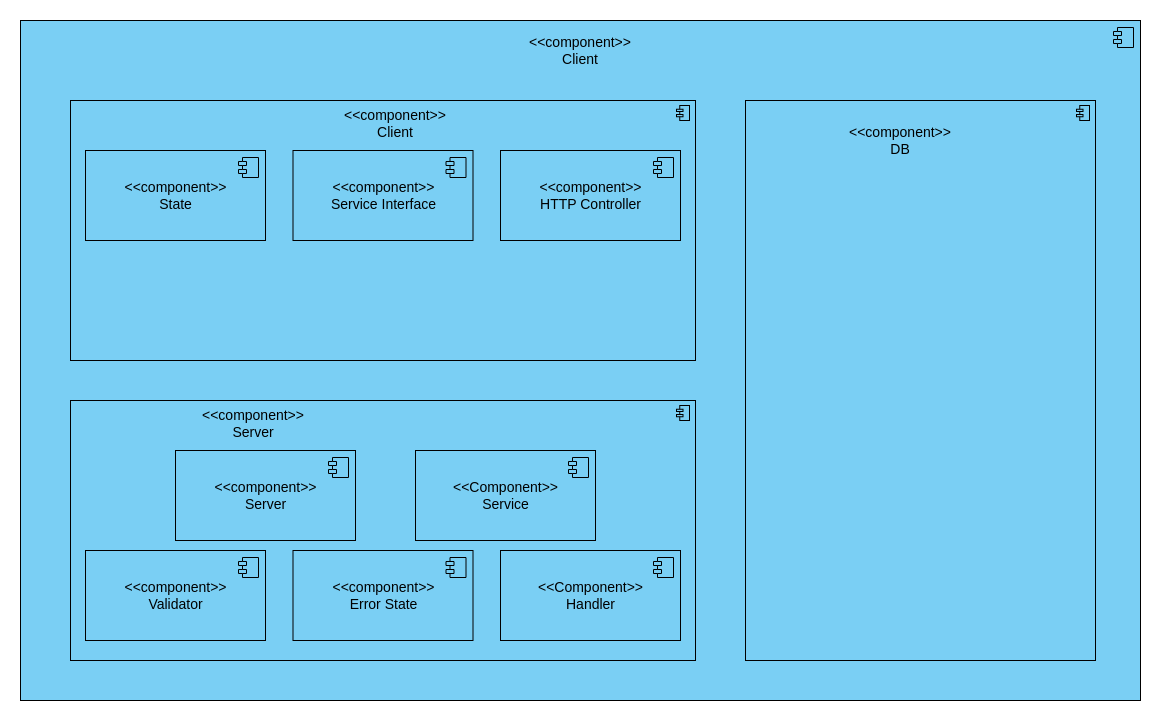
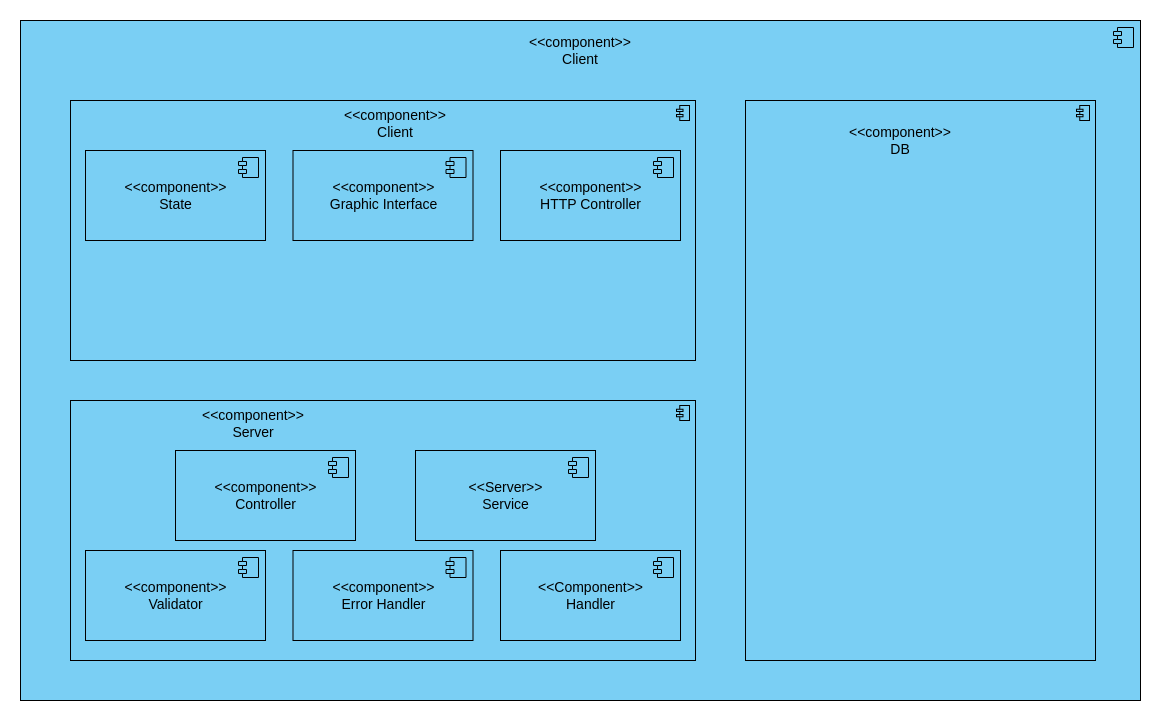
  <mxCell id="0" />
  <mxCell id="1" parent="0" />
  <mxCell id="2" value="" style="html=1;dropTarget=0;fillColor=#7acff4;" vertex="1" parent="1"><mxGeometry x="20" y="20" width="1120" height="680" as="geometry" /></mxCell>
  <mxCell id="3" value="" style="shape=module;jettyWidth=8;jettyHeight=4;fillColor=#7acff4;" vertex="1" parent="2"><mxGeometry x="1" width="20" height="20" relative="1" as="geometry"><mxPoint x="-27" y="7" as="offset" /></mxGeometry></mxCell>
  <mxCell id="4" value="&lt;div style=&quot;font-size: 14px;&quot;&gt;&lt;font style=&quot;font-size: 14px;&quot;&gt;&amp;lt;&amp;lt;component&amp;gt;&amp;gt;&lt;/font&gt;&lt;/div&gt;&lt;div style=&quot;font-size: 14px;&quot;&gt;&lt;font style=&quot;font-size: 14px;&quot;&gt;Client&lt;font style=&quot;font-size: 14px;&quot;&gt;&lt;br&gt;&lt;/font&gt;&lt;/font&gt;&lt;/div&gt;" style="text;html=1;strokeColor=none;fillColor=none;align=center;verticalAlign=middle;whiteSpace=wrap;rounded=0;" vertex="1" parent="1"><mxGeometry x="510" y="30" width="140" height="40" as="geometry" /></mxCell>
  <mxCell id="5" value="" style="html=1;outlineConnect=0;whiteSpace=wrap;fillColor=#7acff4;shape=mxgraph.archimate3.application;appType=comp;archiType=square;fontSize=14;" vertex="1" parent="1"><mxGeometry x="70" y="100" width="625" height="260" as="geometry" /></mxCell>
  <mxCell id="6" value="" style="html=1;outlineConnect=0;whiteSpace=wrap;fillColor=#7acff4;shape=mxgraph.archimate3.application;appType=comp;archiType=square;fontSize=14;" vertex="1" parent="1"><mxGeometry x="745" y="100" width="350" height="560" as="geometry" /></mxCell>
  <mxCell id="7" value="&lt;div style=&quot;font-size: 14px;&quot;&gt;&lt;font style=&quot;font-size: 14px;&quot;&gt;&amp;lt;&amp;lt;component&amp;gt;&amp;gt;&lt;/font&gt;&lt;/div&gt;&lt;div style=&quot;font-size: 14px;&quot;&gt;&lt;font style=&quot;font-size: 14px;&quot;&gt;DB&lt;font style=&quot;font-size: 14px;&quot;&gt;&lt;br&gt;&lt;/font&gt;&lt;/font&gt;&lt;/div&gt;" style="text;html=1;strokeColor=none;fillColor=none;align=center;verticalAlign=middle;whiteSpace=wrap;rounded=0;" vertex="1" parent="1"><mxGeometry x="830" y="120" width="140" height="40" as="geometry" /></mxCell>
  <mxCell id="8" value="&lt;div style=&quot;font-size: 14px;&quot;&gt;&lt;font style=&quot;font-size: 14px;&quot;&gt;&amp;lt;&amp;lt;component&amp;gt;&amp;gt;&lt;/font&gt;&lt;/div&gt;&lt;div style=&quot;font-size: 14px;&quot;&gt;&lt;font style=&quot;font-size: 14px;&quot;&gt;Client&lt;font style=&quot;font-size: 14px;&quot;&gt;&lt;br&gt;&lt;/font&gt;&lt;/font&gt;&lt;/div&gt;" style="text;html=1;strokeColor=none;fillColor=none;align=center;verticalAlign=middle;whiteSpace=wrap;rounded=0;" vertex="1" parent="1"><mxGeometry x="325" y="103" width="140" height="40" as="geometry" /></mxCell>
  <mxCell id="9" value="" style="html=1;outlineConnect=0;whiteSpace=wrap;fillColor=#7acff4;shape=mxgraph.archimate3.application;appType=comp;archiType=square;fontSize=14;" vertex="1" parent="1"><mxGeometry x="70" y="400" width="625" height="260" as="geometry" /></mxCell>
  <mxCell id="10" value="&lt;div style=&quot;font-size: 14px;&quot;&gt;&lt;font style=&quot;font-size: 14px;&quot;&gt;&amp;lt;&amp;lt;component&amp;gt;&amp;gt;&lt;/font&gt;&lt;/div&gt;&lt;div style=&quot;font-size: 14px;&quot;&gt;&lt;font style=&quot;font-size: 14px;&quot;&gt;Server&lt;font style=&quot;font-size: 14px;&quot;&gt;&lt;br&gt;&lt;/font&gt;&lt;/font&gt;&lt;/div&gt;" style="text;html=1;strokeColor=none;fillColor=none;align=center;verticalAlign=middle;whiteSpace=wrap;rounded=0;" vertex="1" parent="1"><mxGeometry x="182.5" y="403" width="140" height="40" as="geometry" /></mxCell>
  <mxCell id="11" value="&lt;div&gt;&amp;lt;&amp;lt;component&amp;gt;&amp;gt;&lt;/div&gt;&lt;div&gt;State&lt;br&gt;&lt;/div&gt;" style="html=1;dropTarget=0;fontSize=14;fillColor=#7acff4;" vertex="1" parent="1"><mxGeometry x="85" y="150" width="180" height="90" as="geometry" /></mxCell>
  <mxCell id="12" value="" style="shape=module;jettyWidth=8;jettyHeight=4;fontSize=14;fillColor=#7acff4;" vertex="1" parent="11"><mxGeometry x="1" width="20" height="20" relative="1" as="geometry"><mxPoint x="-27" y="7" as="offset" /></mxGeometry></mxCell>
  <mxCell id="13" value="&lt;div&gt;&amp;lt;&amp;lt;component&amp;gt;&amp;gt;&lt;/div&gt;&lt;div&gt;HTTP Controller&lt;br&gt;&lt;/div&gt;" style="html=1;dropTarget=0;fontSize=14;fillColor=#7acff4;" vertex="1" parent="1"><mxGeometry x="500" y="150" width="180" height="90" as="geometry" /></mxCell>
  <mxCell id="14" value="" style="shape=module;jettyWidth=8;jettyHeight=4;fontSize=14;fillColor=#7acff4;" vertex="1" parent="13"><mxGeometry x="1" width="20" height="20" relative="1" as="geometry"><mxPoint x="-27" y="7" as="offset" /></mxGeometry></mxCell>
- <mxCell id="15" value="&lt;div&gt;&amp;lt;&amp;lt;component&amp;gt;&amp;gt;&lt;/div&gt;&lt;div&gt;Service Interface&lt;br&gt;&lt;/div&gt;" style="html=1;dropTarget=0;fontSize=14;fillColor=#7acff4;" vertex="1" parent="1"><mxGeometry x="292.5" y="150" width="180" height="90" as="geometry" /></mxCell>
+ <mxCell id="15" value="&lt;div&gt;&amp;lt;&amp;lt;component&amp;gt;&amp;gt;&lt;/div&gt;&lt;div&gt;Graphic Interface&lt;br&gt;&lt;/div&gt;" style="html=1;dropTarget=0;fontSize=14;fillColor=#7acff4;" vertex="1" parent="1"><mxGeometry x="292.5" y="150" width="180" height="90" as="geometry" /></mxCell>
  <mxCell id="16" value="" style="shape=module;jettyWidth=8;jettyHeight=4;fontSize=14;fillColor=#7acff4;" vertex="1" parent="15"><mxGeometry x="1" width="20" height="20" relative="1" as="geometry"><mxPoint x="-27" y="7" as="offset" /></mxGeometry></mxCell>
- <mxCell id="17" value="&lt;div&gt;&amp;lt;&amp;lt;сomponent&amp;gt;&amp;gt;&lt;/div&gt;&lt;div&gt;Server&lt;br&gt;&lt;/div&gt;" style="html=1;dropTarget=0;fontSize=14;fillColor=#7acff4;" vertex="1" parent="1"><mxGeometry x="175" y="450" width="180" height="90" as="geometry" /></mxCell>
+ <mxCell id="17" value="&lt;div&gt;&amp;lt;&amp;lt;сomponent&amp;gt;&amp;gt;&lt;/div&gt;&lt;div&gt;Controller&lt;br&gt;&lt;/div&gt;" style="html=1;dropTarget=0;fontSize=14;fillColor=#7acff4;" vertex="1" parent="1"><mxGeometry x="175" y="450" width="180" height="90" as="geometry" /></mxCell>
  <mxCell id="18" value="" style="shape=module;jettyWidth=8;jettyHeight=4;fontSize=14;fillColor=#7acff4;" vertex="1" parent="17"><mxGeometry x="1" width="20" height="20" relative="1" as="geometry"><mxPoint x="-27" y="7" as="offset" /></mxGeometry></mxCell>
- <mxCell id="19" value="&lt;div&gt;&amp;lt;&amp;lt;Component&amp;gt;&amp;gt;&lt;/div&gt;&lt;div&gt;Service&lt;br&gt;&lt;/div&gt;" style="html=1;dropTarget=0;fontSize=14;fillColor=#7acff4;" vertex="1" parent="1"><mxGeometry x="415" y="450" width="180" height="90" as="geometry" /></mxCell>
+ <mxCell id="19" value="&lt;div&gt;&amp;lt;&amp;lt;Server&amp;gt;&amp;gt;&lt;/div&gt;&lt;div&gt;Service&lt;br&gt;&lt;/div&gt;" style="html=1;dropTarget=0;fontSize=14;fillColor=#7acff4;" vertex="1" parent="1"><mxGeometry x="415" y="450" width="180" height="90" as="geometry" /></mxCell>
  <mxCell id="20" value="" style="shape=module;jettyWidth=8;jettyHeight=4;fontSize=14;fillColor=#7acff4;" vertex="1" parent="19"><mxGeometry x="1" width="20" height="20" relative="1" as="geometry"><mxPoint x="-27" y="7" as="offset" /></mxGeometry></mxCell>
  <mxCell id="21" value="&lt;div&gt;&amp;lt;&amp;lt;сomponent&amp;gt;&amp;gt;&lt;/div&gt;&lt;div&gt;Validator&lt;br&gt;&lt;/div&gt;" style="html=1;dropTarget=0;fontSize=14;fillColor=#7acff4;" vertex="1" parent="1"><mxGeometry x="85" y="550" width="180" height="90" as="geometry" /></mxCell>
  <mxCell id="22" value="" style="shape=module;jettyWidth=8;jettyHeight=4;fontSize=14;fillColor=#7acff4;" vertex="1" parent="21"><mxGeometry x="1" width="20" height="20" relative="1" as="geometry"><mxPoint x="-27" y="7" as="offset" /></mxGeometry></mxCell>
- <mxCell id="23" value="&lt;div&gt;&amp;lt;&amp;lt;component&amp;gt;&amp;gt;&lt;/div&gt;&lt;div&gt;Error State&lt;br&gt;&lt;/div&gt;" style="html=1;dropTarget=0;fontSize=14;fillColor=#7acff4;" vertex="1" parent="1"><mxGeometry x="292.5" y="550" width="180" height="90" as="geometry" /></mxCell>
+ <mxCell id="23" value="&lt;div&gt;&amp;lt;&amp;lt;component&amp;gt;&amp;gt;&lt;/div&gt;&lt;div&gt;Error Handler&lt;br&gt;&lt;/div&gt;" style="html=1;dropTarget=0;fontSize=14;fillColor=#7acff4;" vertex="1" parent="1"><mxGeometry x="292.5" y="550" width="180" height="90" as="geometry" /></mxCell>
  <mxCell id="24" value="" style="shape=module;jettyWidth=8;jettyHeight=4;fontSize=14;fillColor=#7acff4;" vertex="1" parent="23"><mxGeometry x="1" width="20" height="20" relative="1" as="geometry"><mxPoint x="-27" y="7" as="offset" /></mxGeometry></mxCell>
  <mxCell id="25" value="&lt;div&gt;&amp;lt;&amp;lt;Component&amp;gt;&amp;gt;&lt;/div&gt;&lt;div&gt;Handler&lt;br&gt;&lt;/div&gt;" style="html=1;dropTarget=0;fontSize=14;fillColor=#7acff4;" vertex="1" parent="1"><mxGeometry x="500" y="550" width="180" height="90" as="geometry" /></mxCell>
  <mxCell id="26" value="" style="shape=module;jettyWidth=8;jettyHeight=4;fontSize=14;fillColor=#7acff4;" vertex="1" parent="25"><mxGeometry x="1" width="20" height="20" relative="1" as="geometry"><mxPoint x="-27" y="7" as="offset" /></mxGeometry></mxCell>
